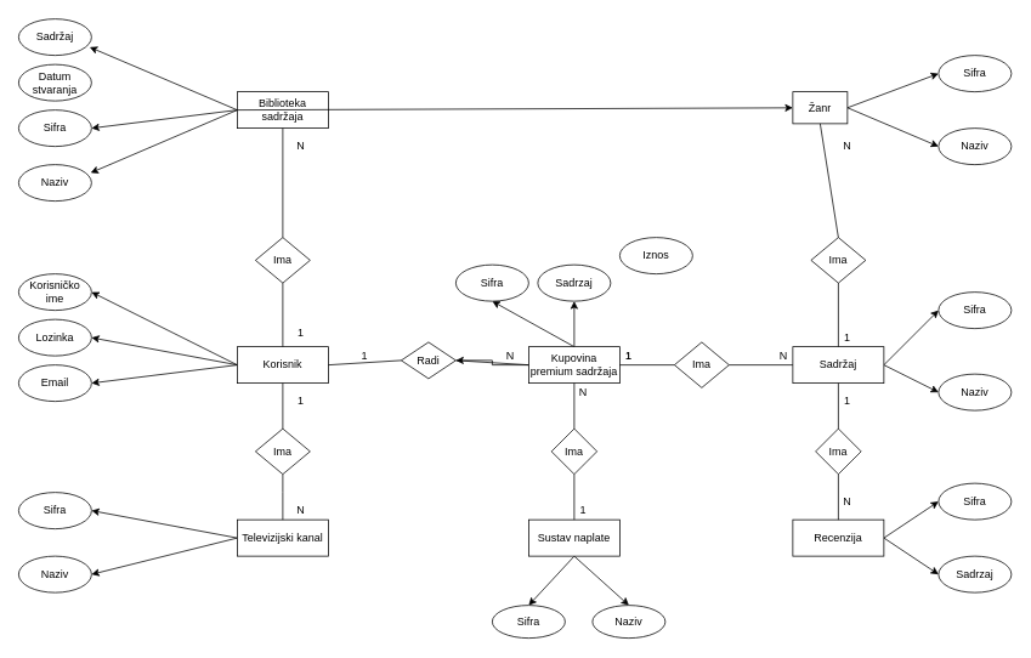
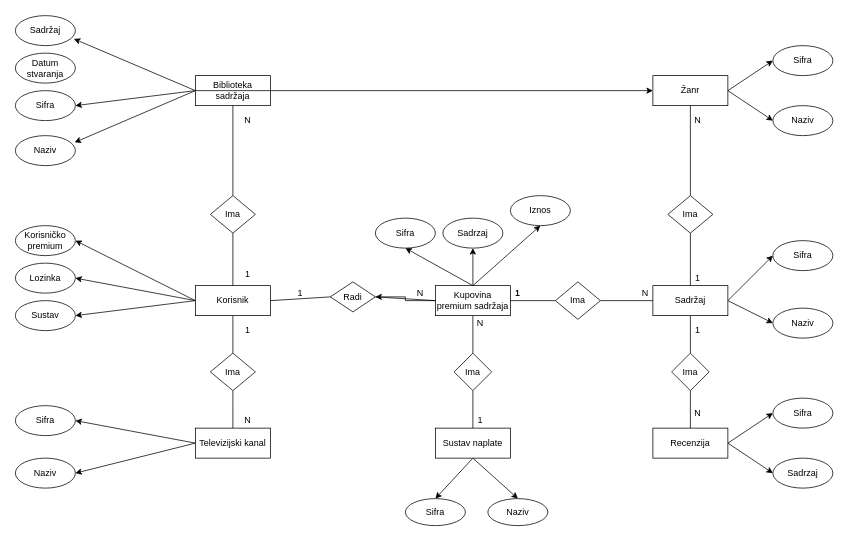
  <mxCell id="0" />
  <mxCell id="1" parent="0" />
  <mxCell id="2" style="edgeStyle=none;rounded=0;orthogonalLoop=1;jettySize=auto;html=1;exitX=0;exitY=0.5;exitDx=0;exitDy=0;entryX=1;entryY=0.5;entryDx=0;entryDy=0;" parent="1" source="4" target="5" edge="1"><mxGeometry relative="1" as="geometry" /></mxCell>
  <mxCell id="3" style="edgeStyle=none;rounded=0;orthogonalLoop=1;jettySize=auto;html=1;exitX=0;exitY=0.5;exitDx=0;exitDy=0;entryX=0.988;entryY=0.225;entryDx=0;entryDy=0;entryPerimeter=0;" parent="1" source="4" target="6" edge="1"><mxGeometry relative="1" as="geometry"><mxPoint x="160" y="115" as="sourcePoint" /><mxPoint x="90" y="185" as="targetPoint" /></mxGeometry></mxCell>
  <mxCell id="4" value="Biblioteka sadržaja" style="rounded=0;whiteSpace=wrap;html=1;" parent="1" vertex="1"><mxGeometry x="260" y="100" width="100" height="40" as="geometry" /></mxCell>
  <mxCell id="5" value="Sifra" style="ellipse;whiteSpace=wrap;html=1;" parent="1" vertex="1"><mxGeometry x="20" y="120" width="80" height="40" as="geometry" /></mxCell>
  <mxCell id="6" value="Naziv" style="ellipse;whiteSpace=wrap;html=1;" parent="1" vertex="1"><mxGeometry x="20" y="180" width="80" height="40" as="geometry" /></mxCell>
  <mxCell id="7" style="edgeStyle=none;rounded=0;orthogonalLoop=1;jettySize=auto;html=1;exitX=0;exitY=0.25;exitDx=0;exitDy=0;entryX=1;entryY=0.5;entryDx=0;entryDy=0;" parent="1" edge="1"><mxGeometry relative="1" as="geometry"><mxPoint x="260" y="400" as="sourcePoint" /><mxPoint x="100" y="320" as="targetPoint" /></mxGeometry></mxCell>
  <mxCell id="8" style="edgeStyle=none;rounded=0;orthogonalLoop=1;jettySize=auto;html=1;exitX=0;exitY=0.25;exitDx=0;exitDy=0;entryX=1;entryY=0.5;entryDx=0;entryDy=0;" parent="1" edge="1"><mxGeometry relative="1" as="geometry"><mxPoint x="260" y="400" as="sourcePoint" /><mxPoint x="100" y="370" as="targetPoint" /></mxGeometry></mxCell>
  <mxCell id="9" style="edgeStyle=none;rounded=0;orthogonalLoop=1;jettySize=auto;html=1;exitX=0;exitY=0.25;exitDx=0;exitDy=0;entryX=1;entryY=0.5;entryDx=0;entryDy=0;" parent="1" edge="1"><mxGeometry relative="1" as="geometry"><mxPoint x="260" y="400" as="sourcePoint" /><mxPoint x="100" y="420" as="targetPoint" /></mxGeometry></mxCell>
  <mxCell id="10" value="Korisnik" style="rounded=0;whiteSpace=wrap;html=1;" parent="1" vertex="1"><mxGeometry x="260" y="380" width="100" height="40" as="geometry" /></mxCell>
- <mxCell id="11" value="Korisničko ime" style="ellipse;whiteSpace=wrap;html=1;" parent="1" vertex="1"><mxGeometry x="20" y="300" width="80" height="40" as="geometry" /></mxCell>
+ <mxCell id="11" value="Korisničko premium" style="ellipse;whiteSpace=wrap;html=1;" parent="1" vertex="1"><mxGeometry x="20" y="300" width="80" height="40" as="geometry" /></mxCell>
  <mxCell id="12" value="Lozinka" style="ellipse;whiteSpace=wrap;html=1;" parent="1" vertex="1"><mxGeometry x="20" y="350" width="80" height="40" as="geometry" /></mxCell>
- <mxCell id="13" value="Email" style="ellipse;whiteSpace=wrap;html=1;" parent="1" vertex="1"><mxGeometry x="20" y="400" width="80" height="40" as="geometry" /></mxCell>
+ <mxCell id="13" value="Sustav" style="ellipse;whiteSpace=wrap;html=1;" parent="1" vertex="1"><mxGeometry x="20" y="400" width="80" height="40" as="geometry" /></mxCell>
  <mxCell id="14" value="Ima" style="rhombus;whiteSpace=wrap;html=1;" parent="1" vertex="1"><mxGeometry x="280" y="260" width="60" height="50" as="geometry" /></mxCell>
  <mxCell id="15" value="" style="endArrow=none;html=1;rounded=0;exitX=0.5;exitY=0;exitDx=0;exitDy=0;entryX=0.5;entryY=1;entryDx=0;entryDy=0;" parent="1" source="10" target="14" edge="1"><mxGeometry width="50" height="50" relative="1" as="geometry"><mxPoint x="390" y="340" as="sourcePoint" /><mxPoint x="440" y="290" as="targetPoint" /></mxGeometry></mxCell>
  <mxCell id="16" value="" style="endArrow=none;html=1;rounded=0;exitX=0.5;exitY=0;exitDx=0;exitDy=0;" parent="1" source="14" edge="1"><mxGeometry width="50" height="50" relative="1" as="geometry"><mxPoint x="330" y="269.68" as="sourcePoint" /><mxPoint x="310" y="140" as="targetPoint" /></mxGeometry></mxCell>
  <mxCell id="17" value="1" style="text;html=1;strokeColor=none;fillColor=none;align=center;verticalAlign=middle;whiteSpace=wrap;rounded=0;" parent="1" vertex="1"><mxGeometry x="310" y="355" width="40" height="20" as="geometry" /></mxCell>
  <mxCell id="18" value="N" style="text;html=1;strokeColor=none;fillColor=none;align=center;verticalAlign=middle;whiteSpace=wrap;rounded=0;" parent="1" vertex="1"><mxGeometry x="310" y="150" width="40" height="20" as="geometry" /></mxCell>
  <mxCell id="19" value="Radi" style="rhombus;whiteSpace=wrap;html=1;" parent="1" vertex="1"><mxGeometry x="440" y="375" width="60" height="40" as="geometry" /></mxCell>
  <mxCell id="20" value="" style="endArrow=none;html=1;rounded=0;exitX=1;exitY=0.5;exitDx=0;exitDy=0;entryX=0;entryY=0.5;entryDx=0;entryDy=0;" parent="1" source="10" target="19" edge="1"><mxGeometry width="50" height="50" relative="1" as="geometry"><mxPoint x="610" y="410" as="sourcePoint" /><mxPoint x="660" y="360" as="targetPoint" /></mxGeometry></mxCell>
  <mxCell id="21" value="1" style="text;html=1;strokeColor=none;fillColor=none;align=center;verticalAlign=middle;whiteSpace=wrap;rounded=0;" parent="1" vertex="1"><mxGeometry x="380" y="380" width="40" height="20" as="geometry" /></mxCell>
  <mxCell id="22" value="N" style="text;html=1;strokeColor=none;fillColor=none;align=center;verticalAlign=middle;whiteSpace=wrap;rounded=0;" parent="1" vertex="1"><mxGeometry x="540" y="380" width="40" height="20" as="geometry" /></mxCell>
  <mxCell id="23" style="edgeStyle=none;rounded=0;orthogonalLoop=1;jettySize=auto;html=1;exitX=0.5;exitY=0;exitDx=0;exitDy=0;entryX=0.5;entryY=1;entryDx=0;entryDy=0;" parent="1" source="27" target="43" edge="1"><mxGeometry relative="1" as="geometry" /></mxCell>
  <mxCell id="24" style="edgeStyle=none;rounded=0;orthogonalLoop=1;jettySize=auto;html=1;exitX=0.5;exitY=0;exitDx=0;exitDy=0;entryX=0.5;entryY=1;entryDx=0;entryDy=0;" parent="1" source="27" target="44" edge="1"><mxGeometry relative="1" as="geometry" /></mxCell>
+ <mxCell id="25" style="edgeStyle=none;rounded=0;orthogonalLoop=1;jettySize=auto;html=1;exitX=0.5;exitY=0;exitDx=0;exitDy=0;entryX=0.5;entryY=1;entryDx=0;entryDy=0;" parent="1" source="27" target="45" edge="1"><mxGeometry relative="1" as="geometry" /></mxCell>
  <mxCell id="26" value="" style="edgeStyle=orthogonalEdgeStyle;rounded=0;orthogonalLoop=1;jettySize=auto;html=1;" edge="1" parent="1" source="27" target="19"><mxGeometry relative="1" as="geometry" /></mxCell>
  <mxCell id="27" value="Kupovina premium sadržaja" style="rounded=0;whiteSpace=wrap;html=1;" parent="1" vertex="1"><mxGeometry x="580" y="380" width="100" height="40" as="geometry" /></mxCell>
  <mxCell id="28" value="" style="endArrow=none;html=1;rounded=0;exitX=1;exitY=0.5;exitDx=0;exitDy=0;entryX=0;entryY=0.5;entryDx=0;entryDy=0;" parent="1" source="19" target="27" edge="1"><mxGeometry width="50" height="50" relative="1" as="geometry"><mxPoint x="610" y="410" as="sourcePoint" /><mxPoint x="660" y="360" as="targetPoint" /></mxGeometry></mxCell>
  <mxCell id="29" style="edgeStyle=none;rounded=0;orthogonalLoop=1;jettySize=auto;html=1;exitX=0.5;exitY=1;exitDx=0;exitDy=0;entryX=0.5;entryY=0;entryDx=0;entryDy=0;" parent="1" source="31" target="41" edge="1"><mxGeometry relative="1" as="geometry" /></mxCell>
  <mxCell id="30" style="edgeStyle=none;rounded=0;orthogonalLoop=1;jettySize=auto;html=1;exitX=0.5;exitY=1;exitDx=0;exitDy=0;entryX=0.5;entryY=0;entryDx=0;entryDy=0;" parent="1" source="31" target="42" edge="1"><mxGeometry relative="1" as="geometry" /></mxCell>
  <mxCell id="31" value="Sustav naplate" style="rounded=0;whiteSpace=wrap;html=1;" parent="1" vertex="1"><mxGeometry x="580" y="570" width="100" height="40" as="geometry" /></mxCell>
  <mxCell id="32" value="Ima" style="rhombus;whiteSpace=wrap;html=1;" parent="1" vertex="1"><mxGeometry x="605" y="470" width="50" height="50" as="geometry" /></mxCell>
  <mxCell id="33" value="" style="endArrow=none;html=1;rounded=0;exitX=0.5;exitY=1;exitDx=0;exitDy=0;entryX=0.5;entryY=0;entryDx=0;entryDy=0;" parent="1" source="27" target="32" edge="1"><mxGeometry width="50" height="50" relative="1" as="geometry"><mxPoint x="710" y="490" as="sourcePoint" /><mxPoint x="760" y="440" as="targetPoint" /></mxGeometry></mxCell>
  <mxCell id="34" value="" style="endArrow=none;html=1;rounded=0;exitX=0.5;exitY=1;exitDx=0;exitDy=0;" parent="1" source="32" target="31" edge="1"><mxGeometry width="50" height="50" relative="1" as="geometry"><mxPoint x="710" y="490" as="sourcePoint" /><mxPoint x="760" y="440" as="targetPoint" /></mxGeometry></mxCell>
  <mxCell id="35" value="1" style="text;html=1;strokeColor=none;fillColor=none;align=center;verticalAlign=middle;whiteSpace=wrap;rounded=0;" parent="1" vertex="1"><mxGeometry x="620" y="550" width="40" height="20" as="geometry" /></mxCell>
  <mxCell id="36" value="N" style="text;html=1;strokeColor=none;fillColor=none;align=center;verticalAlign=middle;whiteSpace=wrap;rounded=0;" parent="1" vertex="1"><mxGeometry x="620" y="420" width="40" height="20" as="geometry" /></mxCell>
  <mxCell id="37" value="Ima" style="rhombus;whiteSpace=wrap;html=1;" parent="1" vertex="1"><mxGeometry x="740" y="375" width="60" height="50" as="geometry" /></mxCell>
  <mxCell id="38" style="edgeStyle=none;rounded=0;orthogonalLoop=1;jettySize=auto;html=1;exitX=1;exitY=0.5;exitDx=0;exitDy=0;entryX=0;entryY=0.5;entryDx=0;entryDy=0;" parent="1" source="40" target="51" edge="1"><mxGeometry relative="1" as="geometry" /></mxCell>
  <mxCell id="39" style="edgeStyle=none;rounded=0;orthogonalLoop=1;jettySize=auto;html=1;exitX=1;exitY=0.5;exitDx=0;exitDy=0;entryX=0;entryY=0.5;entryDx=0;entryDy=0;" parent="1" source="40" target="52" edge="1"><mxGeometry relative="1" as="geometry" /></mxCell>
  <mxCell id="40" value="Sadržaj" style="rounded=0;whiteSpace=wrap;html=1;" parent="1" vertex="1"><mxGeometry x="870" y="380" width="100" height="40" as="geometry" /></mxCell>
  <mxCell id="41" value="Sifra" style="ellipse;whiteSpace=wrap;html=1;" parent="1" vertex="1"><mxGeometry x="540" y="664" width="80" height="36" as="geometry" /></mxCell>
  <mxCell id="42" value="Naziv" style="ellipse;whiteSpace=wrap;html=1;" parent="1" vertex="1"><mxGeometry x="650" y="664" width="80" height="36" as="geometry" /></mxCell>
  <mxCell id="43" value="Sifra" style="ellipse;whiteSpace=wrap;html=1;" parent="1" vertex="1"><mxGeometry x="500" y="290" width="80" height="40" as="geometry" /></mxCell>
  <mxCell id="44" value="Sadrzaj" style="ellipse;whiteSpace=wrap;html=1;" parent="1" vertex="1"><mxGeometry x="590" y="290" width="80" height="40" as="geometry" /></mxCell>
  <mxCell id="45" value="Iznos" style="ellipse;whiteSpace=wrap;html=1;" parent="1" vertex="1"><mxGeometry x="680" y="260" width="80" height="40" as="geometry" /></mxCell>
  <mxCell id="46" value="" style="endArrow=none;html=1;rounded=0;exitX=1;exitY=0.5;exitDx=0;exitDy=0;entryX=0;entryY=0.5;entryDx=0;entryDy=0;" parent="1" source="27" target="37" edge="1"><mxGeometry width="50" height="50" relative="1" as="geometry"><mxPoint x="690" y="460" as="sourcePoint" /><mxPoint x="740" y="410" as="targetPoint" /></mxGeometry></mxCell>
  <mxCell id="47" value="" style="endArrow=none;html=1;rounded=0;exitX=0;exitY=0.5;exitDx=0;exitDy=0;entryX=1;entryY=0.5;entryDx=0;entryDy=0;" parent="1" source="40" target="37" edge="1"><mxGeometry width="50" height="50" relative="1" as="geometry"><mxPoint x="690" y="460" as="sourcePoint" /><mxPoint x="740" y="410" as="targetPoint" /></mxGeometry></mxCell>
  <mxCell id="48" value="1" style="text;html=1;strokeColor=none;fillColor=none;align=center;verticalAlign=middle;whiteSpace=wrap;rounded=0;" parent="1" vertex="1"><mxGeometry x="670" y="380" width="40" height="20" as="geometry" /></mxCell>
  <mxCell id="49" value="1" style="text;html=1;strokeColor=none;fillColor=none;align=center;verticalAlign=middle;whiteSpace=wrap;rounded=0;" parent="1" vertex="1"><mxGeometry x="670" y="380" width="40" height="20" as="geometry" /></mxCell>
  <mxCell id="50" value="N" style="text;html=1;strokeColor=none;fillColor=none;align=center;verticalAlign=middle;whiteSpace=wrap;rounded=0;" parent="1" vertex="1"><mxGeometry x="840" y="380" width="40" height="20" as="geometry" /></mxCell>
  <mxCell id="51" value="Sifra" style="ellipse;whiteSpace=wrap;html=1;" parent="1" vertex="1"><mxGeometry x="1030" y="320" width="80" height="40" as="geometry" /></mxCell>
  <mxCell id="52" value="Naziv" style="ellipse;whiteSpace=wrap;html=1;" parent="1" vertex="1"><mxGeometry x="1030" y="410" width="80" height="40" as="geometry" /></mxCell>
  <mxCell id="53" style="edgeStyle=none;rounded=0;orthogonalLoop=1;jettySize=auto;html=1;exitX=1;exitY=0.5;exitDx=0;exitDy=0;entryX=0;entryY=0.5;entryDx=0;entryDy=0;" parent="1" source="55" target="63" edge="1"><mxGeometry relative="1" as="geometry" /></mxCell>
  <mxCell id="54" style="edgeStyle=none;rounded=0;orthogonalLoop=1;jettySize=auto;html=1;exitX=1;exitY=0.5;exitDx=0;exitDy=0;entryX=0;entryY=0.5;entryDx=0;entryDy=0;" parent="1" source="55" target="64" edge="1"><mxGeometry relative="1" as="geometry" /></mxCell>
- <mxCell id="55" value="Žanr" style="rounded=0;whiteSpace=wrap;html=1;" parent="1" vertex="1"><mxGeometry x="870" y="100" width="60" height="35" as="geometry" /></mxCell>
+ <mxCell id="55" value="Žanr" style="rounded=0;whiteSpace=wrap;html=1;" parent="1" vertex="1"><mxGeometry x="870" y="100" width="100" height="40" as="geometry" /></mxCell>
  <mxCell id="56" style="edgeStyle=none;rounded=0;orthogonalLoop=1;jettySize=auto;html=1;exitX=1;exitY=0.5;exitDx=0;exitDy=0;entryX=0;entryY=0.5;entryDx=0;entryDy=0;" parent="1" source="58" target="69" edge="1"><mxGeometry relative="1" as="geometry" /></mxCell>
  <mxCell id="57" style="edgeStyle=none;rounded=0;orthogonalLoop=1;jettySize=auto;html=1;exitX=1;exitY=0.5;exitDx=0;exitDy=0;entryX=0;entryY=0.5;entryDx=0;entryDy=0;" parent="1" source="58" target="70" edge="1"><mxGeometry relative="1" as="geometry" /></mxCell>
  <mxCell id="58" value="Recenzija" style="rounded=0;whiteSpace=wrap;html=1;" parent="1" vertex="1"><mxGeometry x="870" y="570" width="100" height="40" as="geometry" /></mxCell>
  <mxCell id="59" value="Ima" style="rhombus;whiteSpace=wrap;html=1;" parent="1" vertex="1"><mxGeometry x="895" y="470" width="50" height="50" as="geometry" /></mxCell>
  <mxCell id="60" value="Ima" style="rhombus;whiteSpace=wrap;html=1;" parent="1" vertex="1"><mxGeometry x="890" y="260" width="60" height="50" as="geometry" /></mxCell>
  <mxCell id="61" value="" style="endArrow=none;html=1;rounded=0;entryX=0.5;entryY=1;entryDx=0;entryDy=0;exitX=0.5;exitY=0;exitDx=0;exitDy=0;" parent="1" source="40" target="60" edge="1"><mxGeometry width="50" height="50" relative="1" as="geometry"><mxPoint x="870" y="410" as="sourcePoint" /><mxPoint x="920" y="360" as="targetPoint" /></mxGeometry></mxCell>
  <mxCell id="62" value="" style="endArrow=none;html=1;rounded=0;entryX=0.5;entryY=1;entryDx=0;entryDy=0;exitX=0.5;exitY=0;exitDx=0;exitDy=0;" parent="1" source="60" target="55" edge="1"><mxGeometry width="50" height="50" relative="1" as="geometry"><mxPoint x="870" y="410" as="sourcePoint" /><mxPoint x="920" y="360" as="targetPoint" /></mxGeometry></mxCell>
  <mxCell id="63" value="Sifra" style="ellipse;whiteSpace=wrap;html=1;" parent="1" vertex="1"><mxGeometry x="1030" y="60" width="80" height="40" as="geometry" /></mxCell>
  <mxCell id="64" value="Naziv" style="ellipse;whiteSpace=wrap;html=1;" parent="1" vertex="1"><mxGeometry x="1030" y="140" width="80" height="40" as="geometry" /></mxCell>
  <mxCell id="65" value="1" style="text;html=1;strokeColor=none;fillColor=none;align=center;verticalAlign=middle;whiteSpace=wrap;rounded=0;" parent="1" vertex="1"><mxGeometry x="910" y="360" width="40" height="20" as="geometry" /></mxCell>
  <mxCell id="66" value="N" style="text;html=1;strokeColor=none;fillColor=none;align=center;verticalAlign=middle;whiteSpace=wrap;rounded=0;" parent="1" vertex="1"><mxGeometry x="910" y="150" width="40" height="20" as="geometry" /></mxCell>
  <mxCell id="67" value="" style="endArrow=none;html=1;rounded=0;entryX=0.5;entryY=0;entryDx=0;entryDy=0;exitX=0.5;exitY=1;exitDx=0;exitDy=0;" parent="1" source="59" target="58" edge="1"><mxGeometry width="50" height="50" relative="1" as="geometry"><mxPoint x="910" y="530" as="sourcePoint" /><mxPoint x="960" y="480" as="targetPoint" /></mxGeometry></mxCell>
  <mxCell id="68" value="" style="endArrow=none;html=1;rounded=0;exitX=0.5;exitY=1;exitDx=0;exitDy=0;entryX=0.5;entryY=0;entryDx=0;entryDy=0;" parent="1" source="40" target="59" edge="1"><mxGeometry width="50" height="50" relative="1" as="geometry"><mxPoint x="910" y="530" as="sourcePoint" /><mxPoint x="960" y="480" as="targetPoint" /></mxGeometry></mxCell>
  <mxCell id="69" value="Sifra" style="ellipse;whiteSpace=wrap;html=1;" parent="1" vertex="1"><mxGeometry x="1030" y="530" width="80" height="40" as="geometry" /></mxCell>
  <mxCell id="70" value="Sadrzaj" style="ellipse;whiteSpace=wrap;html=1;" parent="1" vertex="1"><mxGeometry x="1030" y="610" width="80" height="40" as="geometry" /></mxCell>
  <mxCell id="71" value="1" style="text;html=1;strokeColor=none;fillColor=none;align=center;verticalAlign=middle;whiteSpace=wrap;rounded=0;" parent="1" vertex="1"><mxGeometry x="910" y="430" width="40" height="20" as="geometry" /></mxCell>
  <mxCell id="72" value="N" style="text;html=1;strokeColor=none;fillColor=none;align=center;verticalAlign=middle;whiteSpace=wrap;rounded=0;" parent="1" vertex="1"><mxGeometry x="910" y="540" width="40" height="20" as="geometry" /></mxCell>
  <mxCell id="73" style="edgeStyle=none;rounded=0;orthogonalLoop=1;jettySize=auto;html=1;exitX=0;exitY=0.5;exitDx=0;exitDy=0;" edge="1" parent="1" target="55" source="4"><mxGeometry relative="1" as="geometry"><mxPoint x="170" y="70" as="sourcePoint" /></mxGeometry></mxCell>
  <mxCell id="74" value="Datum stvaranja" style="ellipse;whiteSpace=wrap;html=1;" vertex="1" parent="1"><mxGeometry x="20" y="70" width="80" height="40" as="geometry" /></mxCell>
  <mxCell id="75" style="edgeStyle=none;rounded=0;orthogonalLoop=1;jettySize=auto;html=1;entryX=0.975;entryY=0.775;entryDx=0;entryDy=0;entryPerimeter=0;" edge="1" parent="1" target="76"><mxGeometry relative="1" as="geometry"><mxPoint x="260" y="120" as="sourcePoint" /><mxPoint x="80" y="30" as="targetPoint" /></mxGeometry></mxCell>
  <mxCell id="76" value="Sadržaj" style="ellipse;whiteSpace=wrap;html=1;" vertex="1" parent="1"><mxGeometry x="20" y="20" width="80" height="40" as="geometry" /></mxCell>
  <mxCell id="77" style="edgeStyle=none;rounded=0;orthogonalLoop=1;jettySize=auto;html=1;exitX=0;exitY=0.5;exitDx=0;exitDy=0;entryX=1;entryY=0.5;entryDx=0;entryDy=0;" edge="1" parent="1" source="79" target="80"><mxGeometry relative="1" as="geometry" /></mxCell>
  <mxCell id="78" style="edgeStyle=none;rounded=0;orthogonalLoop=1;jettySize=auto;html=1;exitX=0;exitY=0.5;exitDx=0;exitDy=0;entryX=1;entryY=0.5;entryDx=0;entryDy=0;" edge="1" parent="1" source="79" target="81"><mxGeometry relative="1" as="geometry"><mxPoint x="170" y="625" as="sourcePoint" /><mxPoint x="100" y="695" as="targetPoint" /></mxGeometry></mxCell>
  <mxCell id="79" value="Televizijski kanal" style="rounded=0;whiteSpace=wrap;html=1;" vertex="1" parent="1"><mxGeometry x="260" y="570" width="100" height="40" as="geometry" /></mxCell>
  <mxCell id="80" value="Sifra" style="ellipse;whiteSpace=wrap;html=1;" vertex="1" parent="1"><mxGeometry x="20" y="540" width="80" height="40" as="geometry" /></mxCell>
  <mxCell id="81" value="Naziv" style="ellipse;whiteSpace=wrap;html=1;" vertex="1" parent="1"><mxGeometry x="20" y="610" width="80" height="40" as="geometry" /></mxCell>
  <mxCell id="82" value="" style="endArrow=none;html=1;rounded=0;exitX=0.5;exitY=0;exitDx=0;exitDy=0;" edge="1" parent="1" source="85"><mxGeometry width="50" height="50" relative="1" as="geometry"><mxPoint x="310" y="540" as="sourcePoint" /><mxPoint x="310" y="420" as="targetPoint" /></mxGeometry></mxCell>
  <mxCell id="83" value="N" style="text;html=1;strokeColor=none;fillColor=none;align=center;verticalAlign=middle;whiteSpace=wrap;rounded=0;" vertex="1" parent="1"><mxGeometry x="310" y="550" width="40" height="20" as="geometry" /></mxCell>
  <mxCell id="84" value="" style="endArrow=none;html=1;rounded=0;exitX=0.5;exitY=0;exitDx=0;exitDy=0;" edge="1" parent="1" target="85"><mxGeometry width="50" height="50" relative="1" as="geometry"><mxPoint x="310" y="540" as="sourcePoint" /><mxPoint x="310" y="420" as="targetPoint" /></mxGeometry></mxCell>
  <mxCell id="85" value="Ima" style="rhombus;whiteSpace=wrap;html=1;" vertex="1" parent="1"><mxGeometry x="280" y="470" width="60" height="50" as="geometry" /></mxCell>
  <mxCell id="86" value="" style="endArrow=none;html=1;rounded=0;" edge="1" parent="1"><mxGeometry width="50" height="50" relative="1" as="geometry"><mxPoint x="310" y="570" as="sourcePoint" /><mxPoint x="310" y="540" as="targetPoint" /></mxGeometry></mxCell>
  <mxCell id="87" value="1" style="text;html=1;strokeColor=none;fillColor=none;align=center;verticalAlign=middle;whiteSpace=wrap;rounded=0;" vertex="1" parent="1"><mxGeometry x="310" y="430" width="40" height="20" as="geometry" /></mxCell>
